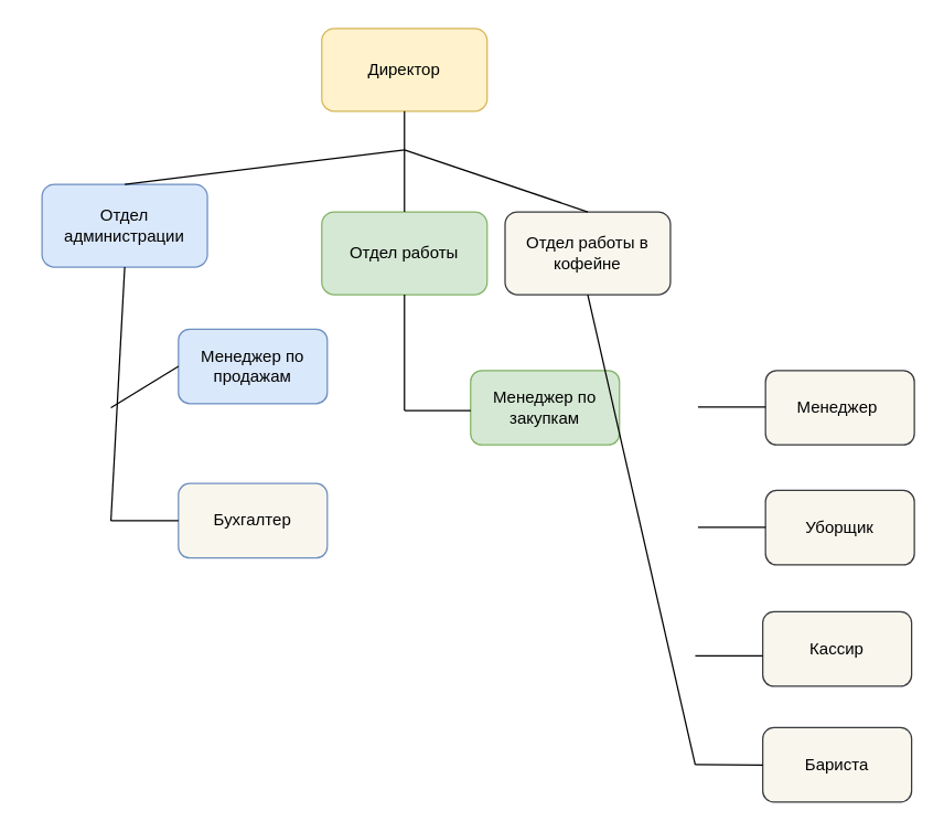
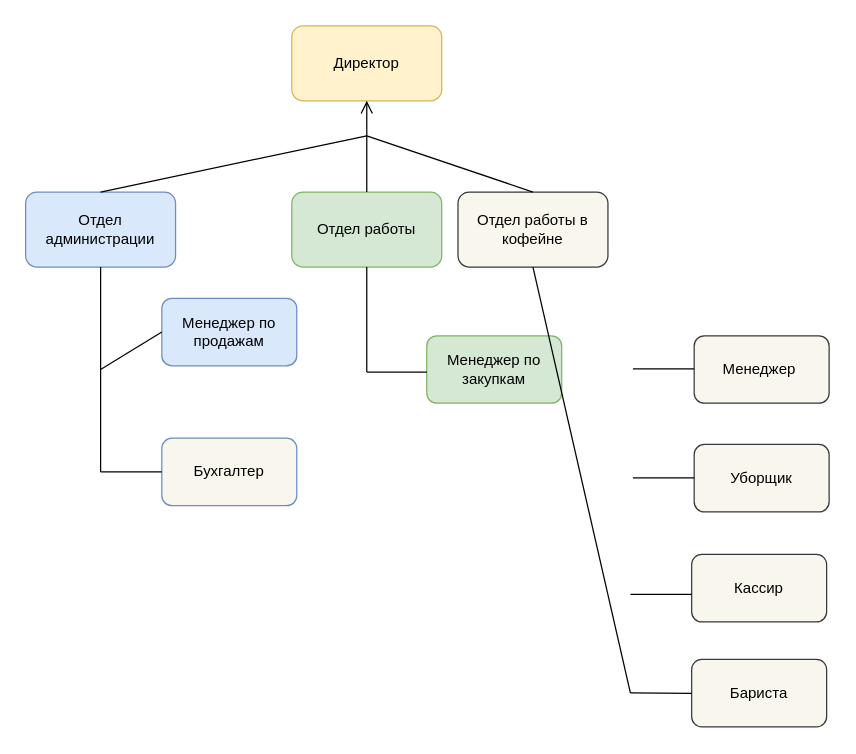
  <mxCell id="0" />
  <mxCell id="1" parent="0" />
  <mxCell id="2" value="Директор" style="rounded=1;whiteSpace=wrap;html=1;fillColor=#fff2cc;strokeColor=#d6b656;" vertex="1" parent="1"><mxGeometry x="233" y="20" width="120" height="60" as="geometry" /></mxCell>
- <mxCell id="3" value="Отдел администрации" style="rounded=1;whiteSpace=wrap;html=1;fillColor=#dae8fc;strokeColor=#6c8ebf;" vertex="1" parent="1"><mxGeometry x="30" y="133" width="120" height="60" as="geometry" /></mxCell>
+ <mxCell id="3" value="Отдел администрации" style="rounded=1;whiteSpace=wrap;html=1;fillColor=#dae8fc;strokeColor=#6c8ebf;" vertex="1" parent="1"><mxGeometry x="20" y="153" width="120" height="60" as="geometry" /></mxCell>
  <mxCell id="4" value="Отдел работы" style="rounded=1;whiteSpace=wrap;html=1;fillColor=#d5e8d4;strokeColor=#82b366;" vertex="1" parent="1"><mxGeometry x="233" y="153" width="120" height="60" as="geometry" /></mxCell>
  <mxCell id="5" value="Отдел работы в кофейне" style="rounded=1;whiteSpace=wrap;html=1;fillColor=#f9f7ed;strokeColor=#36393d;" vertex="1" parent="1"><mxGeometry x="366" y="153" width="120" height="60" as="geometry" /></mxCell>
  <mxCell id="6" value="Менеджер по продажам" style="rounded=1;whiteSpace=wrap;html=1;fillColor=#dae8fc;strokeColor=#6c8ebf;" vertex="1" parent="1"><mxGeometry x="129" y="238" width="108" height="54" as="geometry" /></mxCell>
  <mxCell id="7" value="Бухгалтер" style="rounded=1;whiteSpace=wrap;html=1;fillColor=#f9f7ed;strokeColor=#6c8ebf;" vertex="1" parent="1"><mxGeometry x="129" y="350" width="108" height="54" as="geometry" /></mxCell>
  <mxCell id="8" value="Менеджер по закупкам" style="rounded=1;whiteSpace=wrap;html=1;fillColor=#d5e8d4;strokeColor=#82b366;" vertex="1" parent="1"><mxGeometry x="341" y="268" width="108" height="54" as="geometry" /></mxCell>
  <mxCell id="9" value="Менеджер&amp;nbsp;" style="rounded=1;whiteSpace=wrap;html=1;fillColor=#f9f7ed;strokeColor=#36393d;" vertex="1" parent="1"><mxGeometry x="555" y="268" width="108" height="54" as="geometry" /></mxCell>
  <mxCell id="10" value="Уборщик" style="rounded=1;whiteSpace=wrap;html=1;fillColor=#f9f7ed;strokeColor=#36393d;" vertex="1" parent="1"><mxGeometry x="555" y="355" width="108" height="54" as="geometry" /></mxCell>
  <mxCell id="11" value="Кассир" style="rounded=1;whiteSpace=wrap;html=1;fillColor=#f9f7ed;strokeColor=#36393d;" vertex="1" parent="1"><mxGeometry x="553" y="443" width="108" height="54" as="geometry" /></mxCell>
  <mxCell id="12" value="Бариста" style="rounded=1;whiteSpace=wrap;html=1;fillColor=#f9f7ed;strokeColor=#36393d;" vertex="1" parent="1"><mxGeometry x="553" y="527" width="108" height="54" as="geometry" /></mxCell>
- <mxCell id="13" value="" style="endArrow=none;html=1;rounded=0;fontSize=12;startSize=8;endSize=8;curved=1;entryX=0.5;entryY=1;entryDx=0;entryDy=0;exitX=0.5;exitY=0;exitDx=0;exitDy=0;" edge="1" parent="1" source="4" target="2"><mxGeometry width="50" height="50" relative="1" as="geometry"><mxPoint x="374" y="322" as="sourcePoint" /><mxPoint x="393" y="242" as="targetPoint" /></mxGeometry></mxCell>
+ <mxCell id="13" value="" style="endArrow=open;html=1;rounded=0;fontSize=12;startSize=8;endSize=8;curved=1;entryX=0.5;entryY=1;entryDx=0;entryDy=0;exitX=0.5;exitY=0;exitDx=0;exitDy=0;" edge="1" parent="1" source="4" target="2"><mxGeometry width="50" height="50" relative="1" as="geometry"><mxPoint x="374" y="322" as="sourcePoint" /><mxPoint x="393" y="242" as="targetPoint" /></mxGeometry></mxCell>
  <mxCell id="14" value="" style="endArrow=none;html=1;rounded=0;fontSize=12;startSize=8;endSize=8;curved=1;exitX=0.5;exitY=0;exitDx=0;exitDy=0;" edge="1" parent="1" source="3"><mxGeometry width="50" height="50" relative="1" as="geometry"><mxPoint x="78" y="151" as="sourcePoint" /><mxPoint x="293" y="108" as="targetPoint" /></mxGeometry></mxCell>
  <mxCell id="15" value="" style="endArrow=none;html=1;rounded=0;fontSize=12;startSize=8;endSize=8;curved=1;exitX=0.5;exitY=0;exitDx=0;exitDy=0;" edge="1" parent="1" source="5"><mxGeometry width="50" height="50" relative="1" as="geometry"><mxPoint x="90" y="157" as="sourcePoint" /><mxPoint x="293" y="108" as="targetPoint" /></mxGeometry></mxCell>
  <mxCell id="16" value="" style="endArrow=none;html=1;rounded=0;fontSize=12;startSize=8;endSize=8;curved=1;entryX=0.5;entryY=1;entryDx=0;entryDy=0;" edge="1" parent="1" target="3"><mxGeometry width="50" height="50" relative="1" as="geometry"><mxPoint x="80" y="377" as="sourcePoint" /><mxPoint x="45" y="213" as="targetPoint" /></mxGeometry></mxCell>
  <mxCell id="17" value="" style="endArrow=none;html=1;rounded=0;fontSize=12;startSize=8;endSize=8;curved=1;entryX=0;entryY=0.5;entryDx=0;entryDy=0;" edge="1" parent="1" target="7"><mxGeometry width="50" height="50" relative="1" as="geometry"><mxPoint x="80" y="377" as="sourcePoint" /><mxPoint x="99" y="331" as="targetPoint" /></mxGeometry></mxCell>
  <mxCell id="18" value="" style="endArrow=none;html=1;rounded=0;fontSize=12;startSize=8;endSize=8;curved=1;entryX=0;entryY=0.5;entryDx=0;entryDy=0;" edge="1" parent="1" target="6"><mxGeometry width="50" height="50" relative="1" as="geometry"><mxPoint x="80" y="295" as="sourcePoint" /><mxPoint x="129" y="294.71" as="targetPoint" /></mxGeometry></mxCell>
  <mxCell id="19" value="" style="endArrow=none;html=1;rounded=0;fontSize=12;startSize=8;endSize=8;curved=1;entryX=0.5;entryY=1;entryDx=0;entryDy=0;" edge="1" parent="1" target="4"><mxGeometry width="50" height="50" relative="1" as="geometry"><mxPoint x="293" y="297" as="sourcePoint" /><mxPoint x="287" y="213" as="targetPoint" /></mxGeometry></mxCell>
  <mxCell id="20" value="" style="endArrow=none;html=1;rounded=0;fontSize=12;startSize=8;endSize=8;curved=1;entryX=0.001;entryY=0.539;entryDx=0;entryDy=0;entryPerimeter=0;" edge="1" parent="1" target="8"><mxGeometry width="50" height="50" relative="1" as="geometry"><mxPoint x="293" y="297.08" as="sourcePoint" /><mxPoint x="341" y="297" as="targetPoint" /></mxGeometry></mxCell>
  <mxCell id="21" value="" style="endArrow=none;html=1;rounded=0;fontSize=12;startSize=8;endSize=8;curved=1;entryX=0.5;entryY=1;entryDx=0;entryDy=0;" edge="1" parent="1" target="5"><mxGeometry width="50" height="50" relative="1" as="geometry"><mxPoint x="504" y="554" as="sourcePoint" /><mxPoint x="505.29" y="219" as="targetPoint" /></mxGeometry></mxCell>
  <mxCell id="22" value="" style="endArrow=none;html=1;rounded=0;fontSize=12;startSize=8;endSize=8;curved=1;entryX=0;entryY=0.5;entryDx=0;entryDy=0;" edge="1" parent="1"><mxGeometry width="50" height="50" relative="1" as="geometry"><mxPoint x="506" y="294.52" as="sourcePoint" /><mxPoint x="555" y="294.52" as="targetPoint" /></mxGeometry></mxCell>
  <mxCell id="23" value="" style="endArrow=none;html=1;rounded=0;fontSize=12;startSize=8;endSize=8;curved=1;entryX=0;entryY=0.5;entryDx=0;entryDy=0;" edge="1" parent="1"><mxGeometry width="50" height="50" relative="1" as="geometry"><mxPoint x="506" y="381.7" as="sourcePoint" /><mxPoint x="555" y="381.7" as="targetPoint" /></mxGeometry></mxCell>
  <mxCell id="24" value="" style="endArrow=none;html=1;rounded=0;fontSize=12;startSize=8;endSize=8;curved=1;entryX=0;entryY=0.5;entryDx=0;entryDy=0;" edge="1" parent="1"><mxGeometry width="50" height="50" relative="1" as="geometry"><mxPoint x="504" y="475" as="sourcePoint" /><mxPoint x="553" y="475" as="targetPoint" /></mxGeometry></mxCell>
  <mxCell id="25" value="" style="endArrow=none;html=1;rounded=0;fontSize=12;startSize=8;endSize=8;curved=1;entryX=0;entryY=0.5;entryDx=0;entryDy=0;" edge="1" parent="1"><mxGeometry width="50" height="50" relative="1" as="geometry"><mxPoint x="504" y="553.86" as="sourcePoint" /><mxPoint x="553" y="554.14" as="targetPoint" /></mxGeometry></mxCell>
